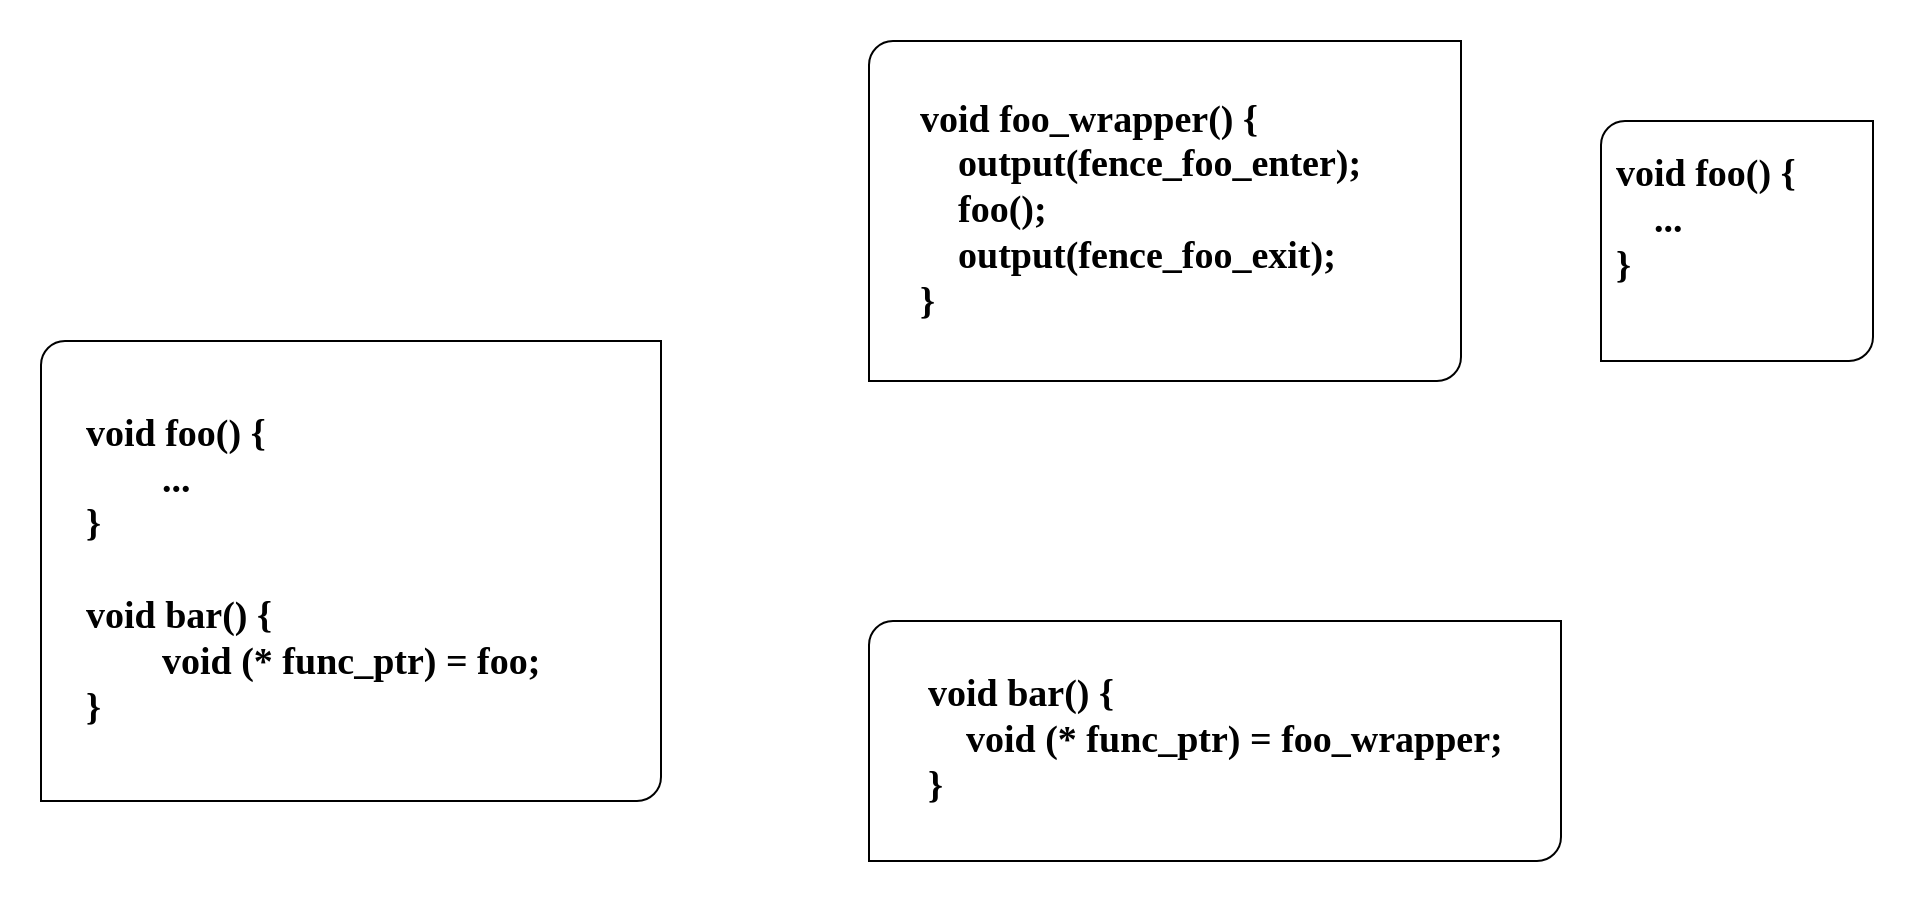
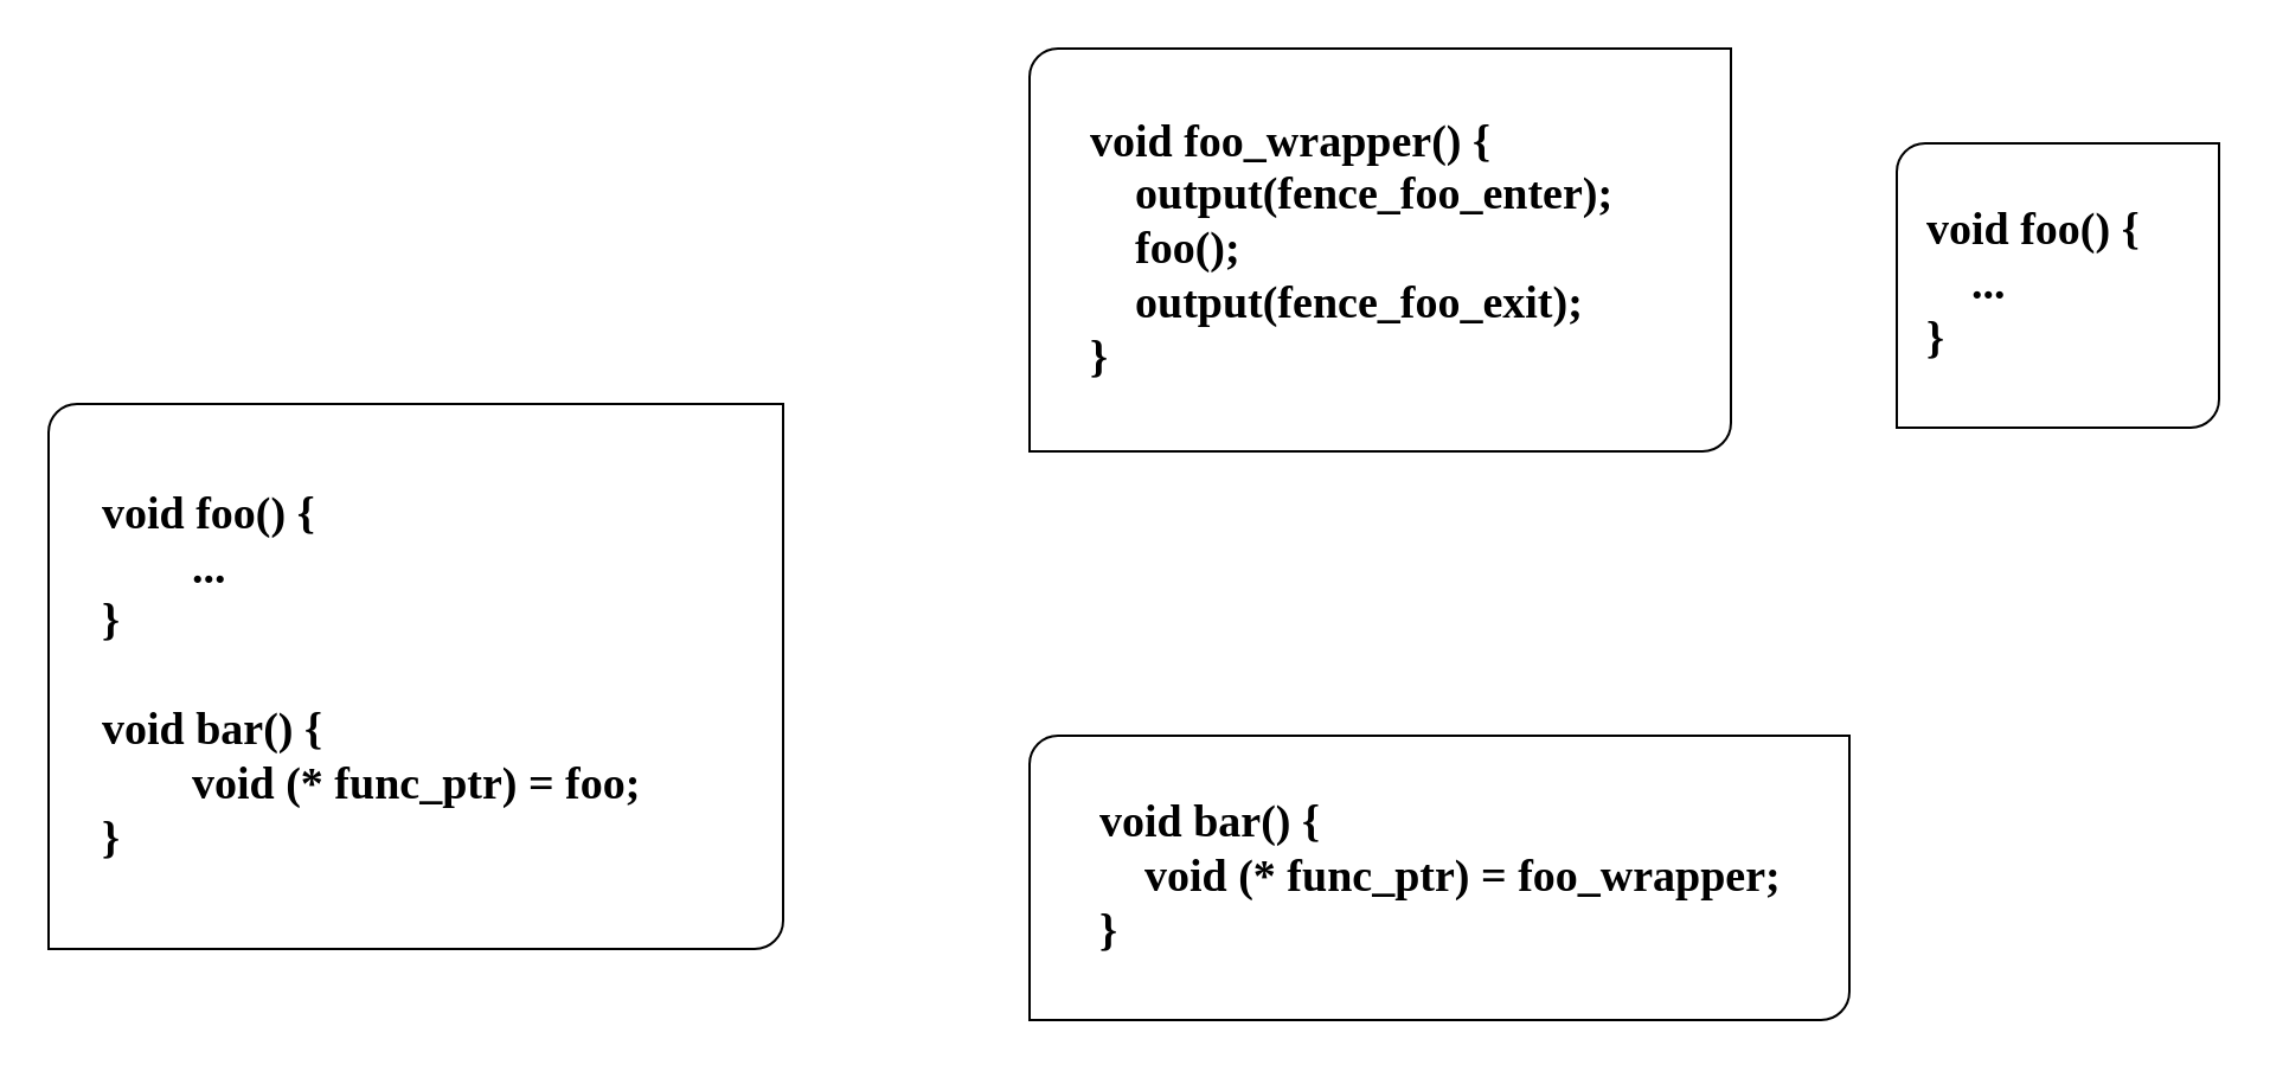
  <mxCell id="0" />
  <mxCell id="1" parent="0" />
  <mxCell id="2" value="" style="group" vertex="1" connectable="0" parent="1"><mxGeometry y="170" width="310" height="230" as="geometry" x="20" /></mxCell>
  <mxCell id="3" value="" style="verticalLabelPosition=bottom;verticalAlign=top;html=1;shape=mxgraph.basic.diag_round_rect;dx=6;whiteSpace=wrap;" vertex="1" parent="2"><mxGeometry width="310.0" height="230.0" as="geometry" /></mxCell>
  <mxCell id="4" value="&lt;b style=&quot;font-size: 19px;&quot;&gt;&lt;font face=&quot;Times New Roman&quot; style=&quot;font-size: 19px;&quot;&gt;void foo() {&lt;/font&gt;&lt;/b&gt;&lt;div style=&quot;font-size: 19px;&quot;&gt;&lt;b&gt;&lt;font face=&quot;Times New Roman&quot; style=&quot;font-size: 19px;&quot;&gt;&lt;span style=&quot;white-space: pre;&quot;&gt;&#09;&lt;/span&gt;...&lt;/font&gt;&lt;/b&gt;&lt;/div&gt;&lt;div style=&quot;font-size: 19px;&quot;&gt;&lt;b&gt;&lt;font face=&quot;Times New Roman&quot; style=&quot;font-size: 19px;&quot;&gt;}&lt;/font&gt;&lt;/b&gt;&lt;/div&gt;&lt;div style=&quot;font-size: 19px;&quot;&gt;&lt;b&gt;&lt;font face=&quot;Times New Roman&quot; style=&quot;font-size: 19px;&quot;&gt;&lt;br&gt;&lt;/font&gt;&lt;/b&gt;&lt;/div&gt;&lt;div style=&quot;font-size: 19px;&quot;&gt;&lt;b&gt;&lt;font face=&quot;Times New Roman&quot; style=&quot;font-size: 19px;&quot;&gt;void bar() {&lt;br&gt;&lt;span style=&quot;white-space: pre;&quot;&gt;&#09;&lt;/span&gt;void (* func_ptr) = foo;&lt;br&gt;&lt;/font&gt;&lt;/b&gt;&lt;/div&gt;&lt;div style=&quot;font-size: 19px;&quot;&gt;&lt;b style=&quot;&quot;&gt;&lt;font face=&quot;Times New Roman&quot; style=&quot;font-size: 19px;&quot;&gt;}&lt;/font&gt;&lt;/b&gt;&lt;/div&gt;" style="text;html=1;align=left;verticalAlign=middle;whiteSpace=wrap;rounded=0;" vertex="1" parent="2"><mxGeometry x="20.667" y="49.286" width="279" height="131.429" as="geometry" /></mxCell>
  <mxCell id="5" value="&lt;div style=&quot;forced-color-adjust: none; color: rgb(0, 0, 0); font-family: Helvetica; font-style: normal; font-variant-ligatures: normal; font-variant-caps: normal; font-weight: 400; letter-spacing: normal; orphans: 2; text-align: left; text-indent: 0px; text-transform: none; widows: 2; word-spacing: 0px; -webkit-text-stroke-width: 0px; white-space: normal; background-color: rgb(251, 251, 251); text-decoration-thickness: initial; text-decoration-style: initial; text-decoration-color: initial; font-size: 19px;&quot;&gt;&lt;br&gt;&lt;/div&gt;" style="text;whiteSpace=wrap;html=1;" vertex="1" parent="1"><mxGeometry x="434" y="320" width="320" height="90" as="geometry" /></mxCell>
  <mxCell id="6" value="" style="group" vertex="1" connectable="0" parent="1"><mxGeometry x="434" y="20" width="296" height="170" as="geometry" /></mxCell>
  <mxCell id="7" value="" style="verticalLabelPosition=bottom;verticalAlign=top;html=1;shape=mxgraph.basic.diag_round_rect;dx=6;whiteSpace=wrap;" vertex="1" parent="6"><mxGeometry width="296" height="170" as="geometry" /></mxCell>
  <mxCell id="8" value="&lt;div style=&quot;font-size: 19px;&quot;&gt;&lt;b style=&quot;background-color: initial;&quot;&gt;&lt;font face=&quot;Times New Roman&quot;&gt;void foo_wrapper() {&lt;/font&gt;&lt;/b&gt;&lt;br&gt;&lt;/div&gt;&lt;div style=&quot;font-size: 19px;&quot;&gt;&lt;div&gt;&lt;b&gt;&lt;font face=&quot;Times New Roman&quot;&gt;&lt;span style=&quot;white-space: pre;&quot;&gt;&amp;nbsp;&amp;nbsp;&amp;nbsp;&amp;nbsp;output(fence_foo_enter);&lt;br&gt;&lt;/span&gt;&lt;/font&gt;&lt;/b&gt;&lt;/div&gt;&lt;div&gt;&lt;b&gt;&lt;font face=&quot;Times New Roman&quot;&gt;&lt;span style=&quot;white-space: pre;&quot;&gt;&amp;nbsp;&amp;nbsp;&amp;nbsp;&amp;nbsp;&lt;/span&gt;foo();&lt;br&gt;&lt;/font&gt;&lt;/b&gt;&lt;/div&gt;&lt;div&gt;&lt;/div&gt;&lt;div&gt;&lt;b&gt;&lt;font face=&quot;Times New Roman&quot;&gt;&lt;span style=&quot;white-space: pre;&quot;&gt;&amp;nbsp;&amp;nbsp;&amp;nbsp;&amp;nbsp;&lt;/span&gt;output(fence_foo_exit);&lt;br&gt;&lt;/font&gt;&lt;/b&gt;&lt;/div&gt;&lt;div&gt;&lt;b&gt;&lt;font face=&quot;Times New Roman&quot;&gt;}&lt;/font&gt;&lt;/b&gt;&lt;/div&gt;&lt;/div&gt;" style="text;html=1;align=left;verticalAlign=middle;whiteSpace=wrap;rounded=0;" vertex="1" parent="6"><mxGeometry x="23.71" y="19.23" width="248.57" height="131.54" as="geometry" /></mxCell>
  <mxCell id="9" value="" style="group" vertex="1" connectable="0" parent="1"><mxGeometry x="434" y="310" width="346" height="120" as="geometry" /></mxCell>
  <mxCell id="10" value="" style="verticalLabelPosition=bottom;verticalAlign=top;html=1;shape=mxgraph.basic.diag_round_rect;dx=6;whiteSpace=wrap;" vertex="1" parent="9"><mxGeometry width="346.0" height="120.0" as="geometry" /></mxCell>
  <mxCell id="11" value="&lt;div style=&quot;font-size: 19px;&quot;&gt;&lt;div&gt;&lt;b&gt;&lt;font face=&quot;Times New Roman&quot;&gt;void bar() {&lt;br&gt;&lt;span style=&quot;white-space: pre;&quot;&gt;&amp;nbsp;&amp;nbsp;&amp;nbsp;&amp;nbsp;&lt;/span&gt;void (* func_ptr) =&amp;nbsp;&lt;/font&gt;&lt;/b&gt;&lt;b&gt;&lt;font face=&quot;Times New Roman&quot;&gt;foo_wrapper&lt;/font&gt;&lt;/b&gt;&lt;b&gt;&lt;font face=&quot;Times New Roman&quot;&gt;;&lt;br&gt;&lt;/font&gt;&lt;/b&gt;&lt;/div&gt;&lt;div&gt;&lt;b&gt;&lt;font face=&quot;Times New Roman&quot;&gt;}&lt;/font&gt;&lt;/b&gt;&lt;/div&gt;&lt;/div&gt;" style="text;html=1;align=left;verticalAlign=middle;whiteSpace=wrap;rounded=0;" vertex="1" parent="9"><mxGeometry x="27.715" y="13.574" width="290.558" height="92.852" as="geometry" /></mxCell>
  <mxCell id="12" value="" style="group" vertex="1" connectable="0" parent="1"><mxGeometry x="800" y="60" width="136" height="120" as="geometry" /></mxCell>
  <mxCell id="13" value="" style="verticalLabelPosition=bottom;verticalAlign=top;html=1;shape=mxgraph.basic.diag_round_rect;dx=6;whiteSpace=wrap;" vertex="1" parent="12"><mxGeometry width="136" height="120" as="geometry" /></mxCell>
- <mxCell id="14" value="&lt;div style=&quot;font-size: 19px;&quot;&gt;&lt;b&gt;&lt;font face=&quot;Times New Roman&quot;&gt;void foo() {&lt;/font&gt;&lt;/b&gt;&lt;div&gt;&lt;b&gt;&lt;font face=&quot;Times New Roman&quot;&gt;&lt;span style=&quot;white-space: pre;&quot;&gt;&amp;nbsp;&amp;nbsp;&amp;nbsp;&amp;nbsp;&lt;/span&gt;...&lt;/font&gt;&lt;/b&gt;&lt;/div&gt;&lt;div&gt;&lt;b&gt;&lt;font face=&quot;Times New Roman&quot;&gt;}&lt;/font&gt;&lt;/b&gt;&lt;/div&gt;&lt;/div&gt;" style="text;html=1;align=left;verticalAlign=middle;whiteSpace=wrap;rounded=0;" vertex="1" parent="12"><mxGeometry x="5.894" y="3.574" width="114.208" height="92.852" as="geometry" /></mxCell>
+ <mxCell id="14" value="&lt;div style=&quot;font-size: 19px;&quot;&gt;&lt;b&gt;&lt;font face=&quot;Times New Roman&quot;&gt;void foo() {&lt;/font&gt;&lt;/b&gt;&lt;div&gt;&lt;b&gt;&lt;font face=&quot;Times New Roman&quot;&gt;&lt;span style=&quot;white-space: pre;&quot;&gt;&amp;nbsp;&amp;nbsp;&amp;nbsp;&amp;nbsp;&lt;/span&gt;...&lt;/font&gt;&lt;/b&gt;&lt;/div&gt;&lt;div&gt;&lt;b&gt;&lt;font face=&quot;Times New Roman&quot;&gt;}&lt;/font&gt;&lt;/b&gt;&lt;/div&gt;&lt;/div&gt;" style="text;html=1;align=left;verticalAlign=middle;whiteSpace=wrap;rounded=0;" vertex="1" parent="12"><mxGeometry x="10.894" y="13.574" width="114.208" height="92.852" as="geometry" /></mxCell>
